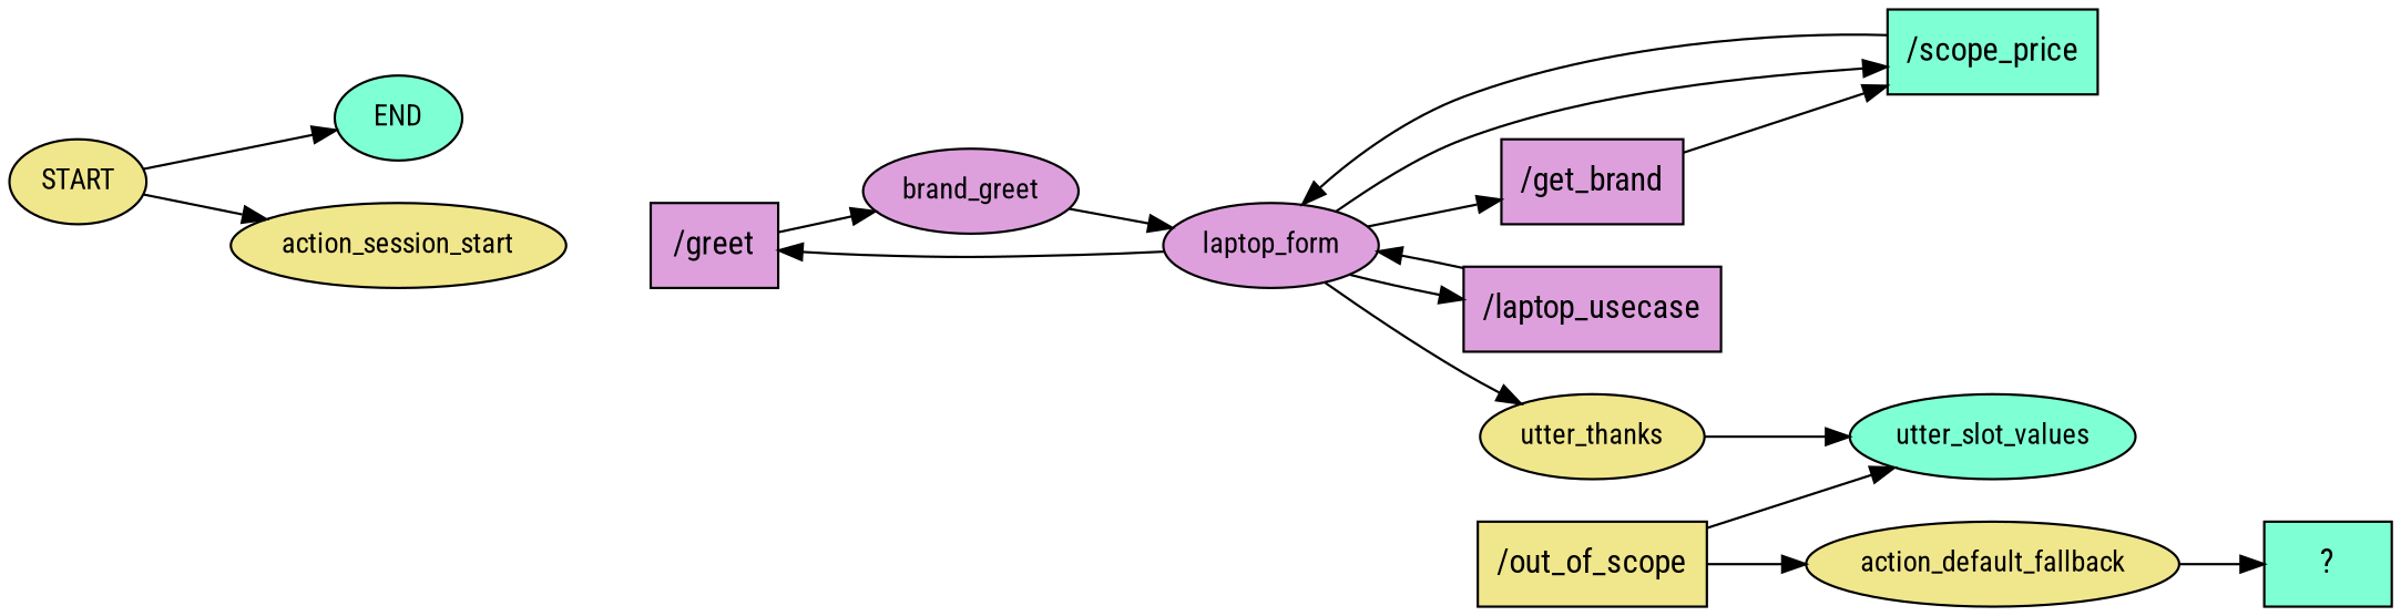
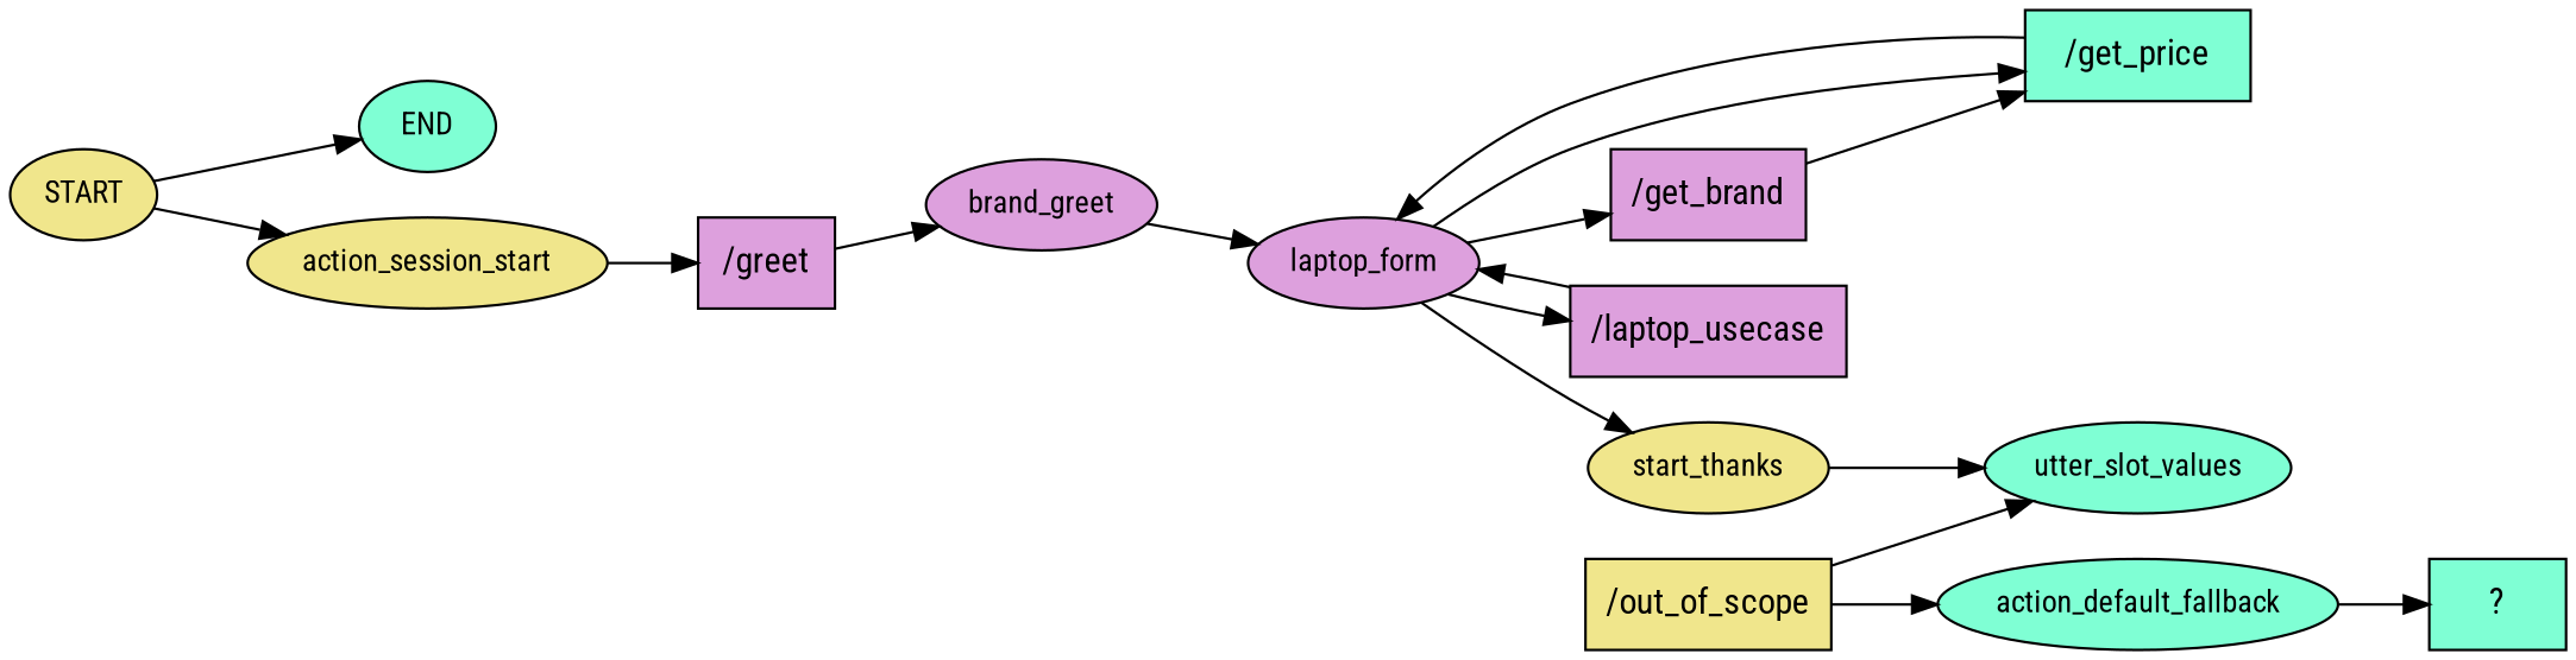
  digraph {
    fontname="Roboto Condensed"
    rankdir=LR
    node [fillcolor=khaki fontname="Roboto Condensed" fontsize=12 style=filled]
    edge [fontname="Roboto Condensed"]
    n1 [label=START]
    n2 [fillcolor=aquamarine label=END]
    n3 [label=action_session_start]
    n4 [fillcolor=plum label="/greet" shape=rect fontsize=""]
    n5 [fillcolor=plum label=brand_greet]
    n6 [fillcolor=plum label=laptop_form]
-   n7 [label=utter_thanks]
+   n7 [label=start_thanks]
    n8 [fillcolor=plum label="/laptop_usecase" shape=rect fontsize=""]
-   n9 [fillcolor=aquamarine label="/scope_price" shape=rect fontsize=""]
+   n9 [fillcolor=aquamarine label="/get_price" shape=rect fontsize=""]
    n10 [fillcolor=plum label="/get_brand" shape=rect fontsize=""]
    n11 [fillcolor=aquamarine label=utter_slot_values]
    n12 [label="/out_of_scope" shape=rect fontsize=""]
-   n13 [label=action_default_fallback]
+   n13 [fillcolor=aquamarine label=action_default_fallback]
    n14 [fillcolor=aquamarine label="  ?  " shape=rect fontsize=""]
    n1 -> n2
    n1 -> n3
-   n6 -> n4
+   n3 -> n4
    n4 -> n5
    n5 -> n6
    n6 -> n7
    n6 -> n8
    n6 -> n9
    n6 -> n10
    n7 -> n11
    n8 -> n6
    n9 -> n6
    n10 -> n9
    n12 -> n11
    n12 -> n13
    n13 -> n14
  }
